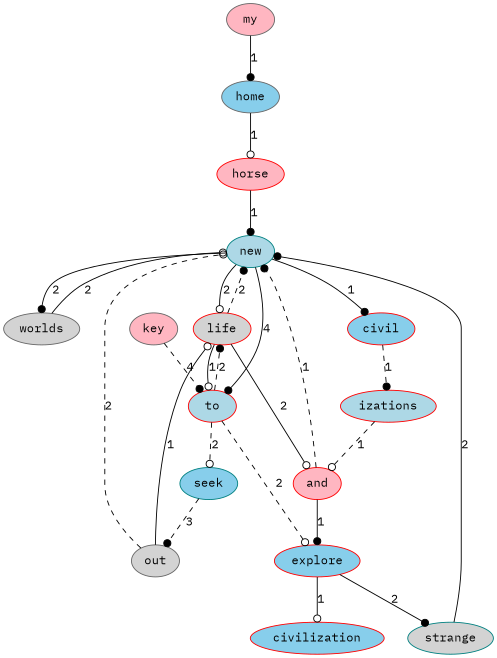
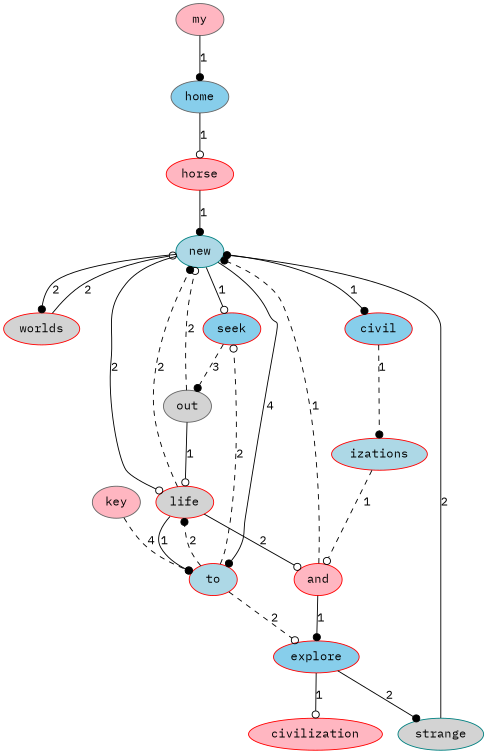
  digraph {
    fontname="IBM Plex Mono"
    node [color=red fillcolor=lightpink fontname="IBM Plex Mono" style=filled]
    edge [arrowhead=dot fontname="IBM Plex Mono" style=solid]
    new [color=teal fillcolor=lightblue]
-   worlds [color=gray40 fillcolor=lightgrey]
-   seek [color=teal fillcolor=skyblue]
+   worlds [fillcolor=lightgrey]
+   seek [fillcolor=skyblue]
    life [fillcolor=lightgrey]
    civil [fillcolor=skyblue]
    to [fillcolor=lightblue]
    out [color=gray40 fillcolor=lightgrey]
    and
    izations [fillcolor=lightblue]
    key [color=gray40]
    my [color=gray40]
    home [color=gray40 fillcolor=skyblue]
    explore [fillcolor=skyblue]
-   civilization [fillcolor=skyblue]
+   civilization
    strange [color=teal fillcolor=lightgrey]
    horse
    new -> worlds [label=2]
+   new -> seek [arrowhead=odot label=1]
    new -> life [arrowhead=odot label=2]
    new -> civil [label=1]
    new -> to [label=4]
    worlds -> new [arrowhead=odot label=2]
    seek -> out [label=3 style=dashed]
    life -> new [label=2 style=dashed]
    life -> to [arrowhead=odot label=1]
    life -> and [arrowhead=odot label=2]
    civil -> izations [label=1 style=dashed]
    to -> seek [arrowhead=odot label=2 style=dashed]
    to -> life [label=2 style=dashed]
    to -> explore [arrowhead=odot label=2 style=dashed]
    out -> new [arrowhead=odot label=2 style=dashed]
    out -> life [arrowhead=odot label=1]
    and -> new [label=1 style=dashed]
    and -> explore [label=1]
    izations -> and [arrowhead=odot label=1 style=dashed]
    key -> to [label=4 style=dashed]
    my -> home [label=1]
    home -> horse [arrowhead=odot label=1]
    explore -> civilization [arrowhead=odot label=1]
    explore -> strange [label=2]
    strange -> new [label=2]
    horse -> new [label=1]
  }
